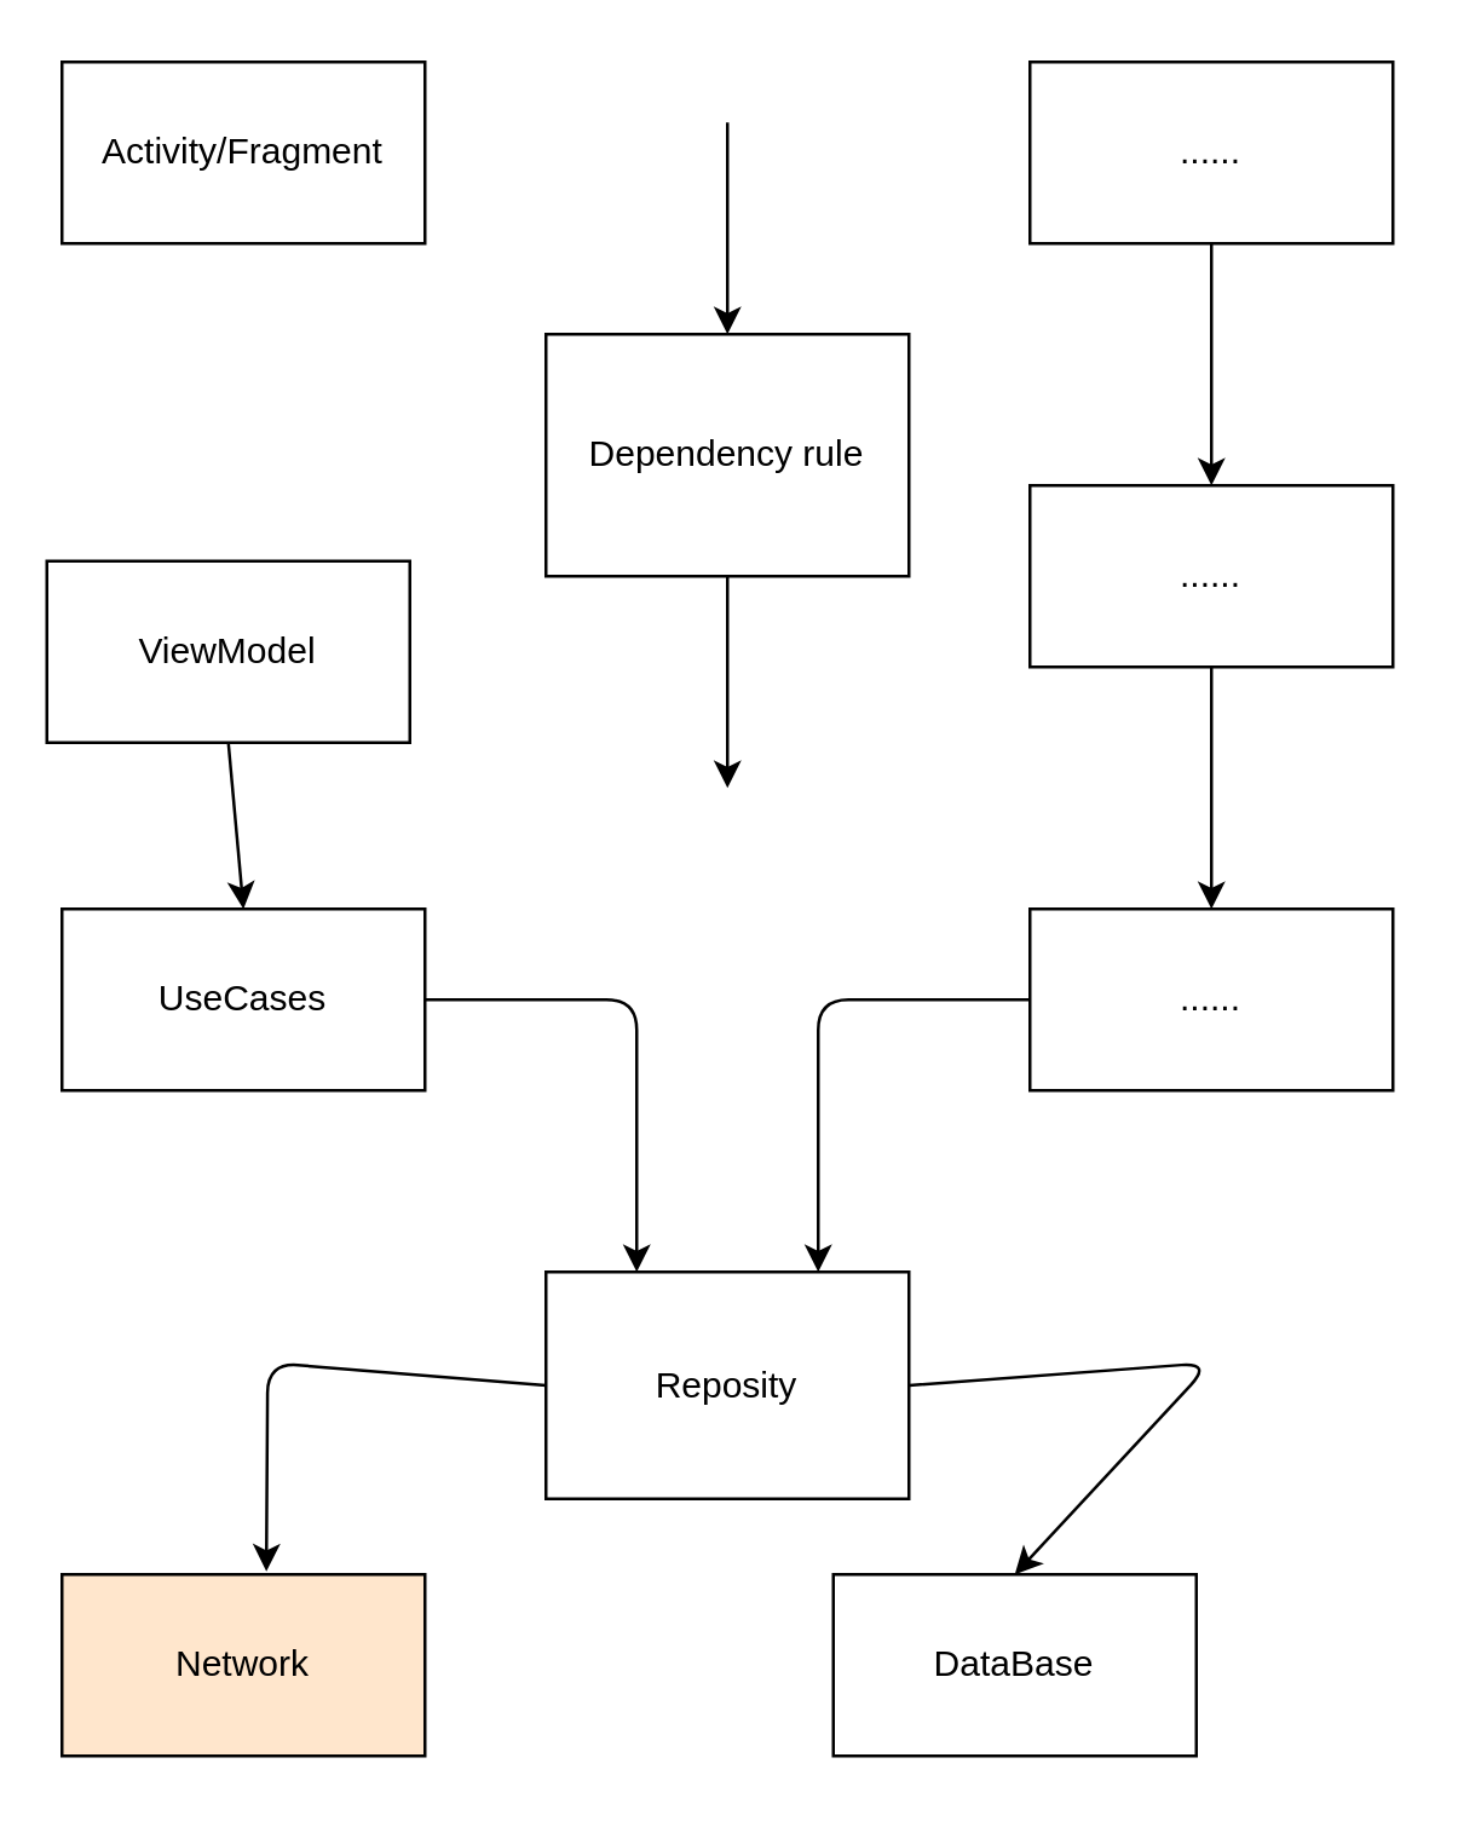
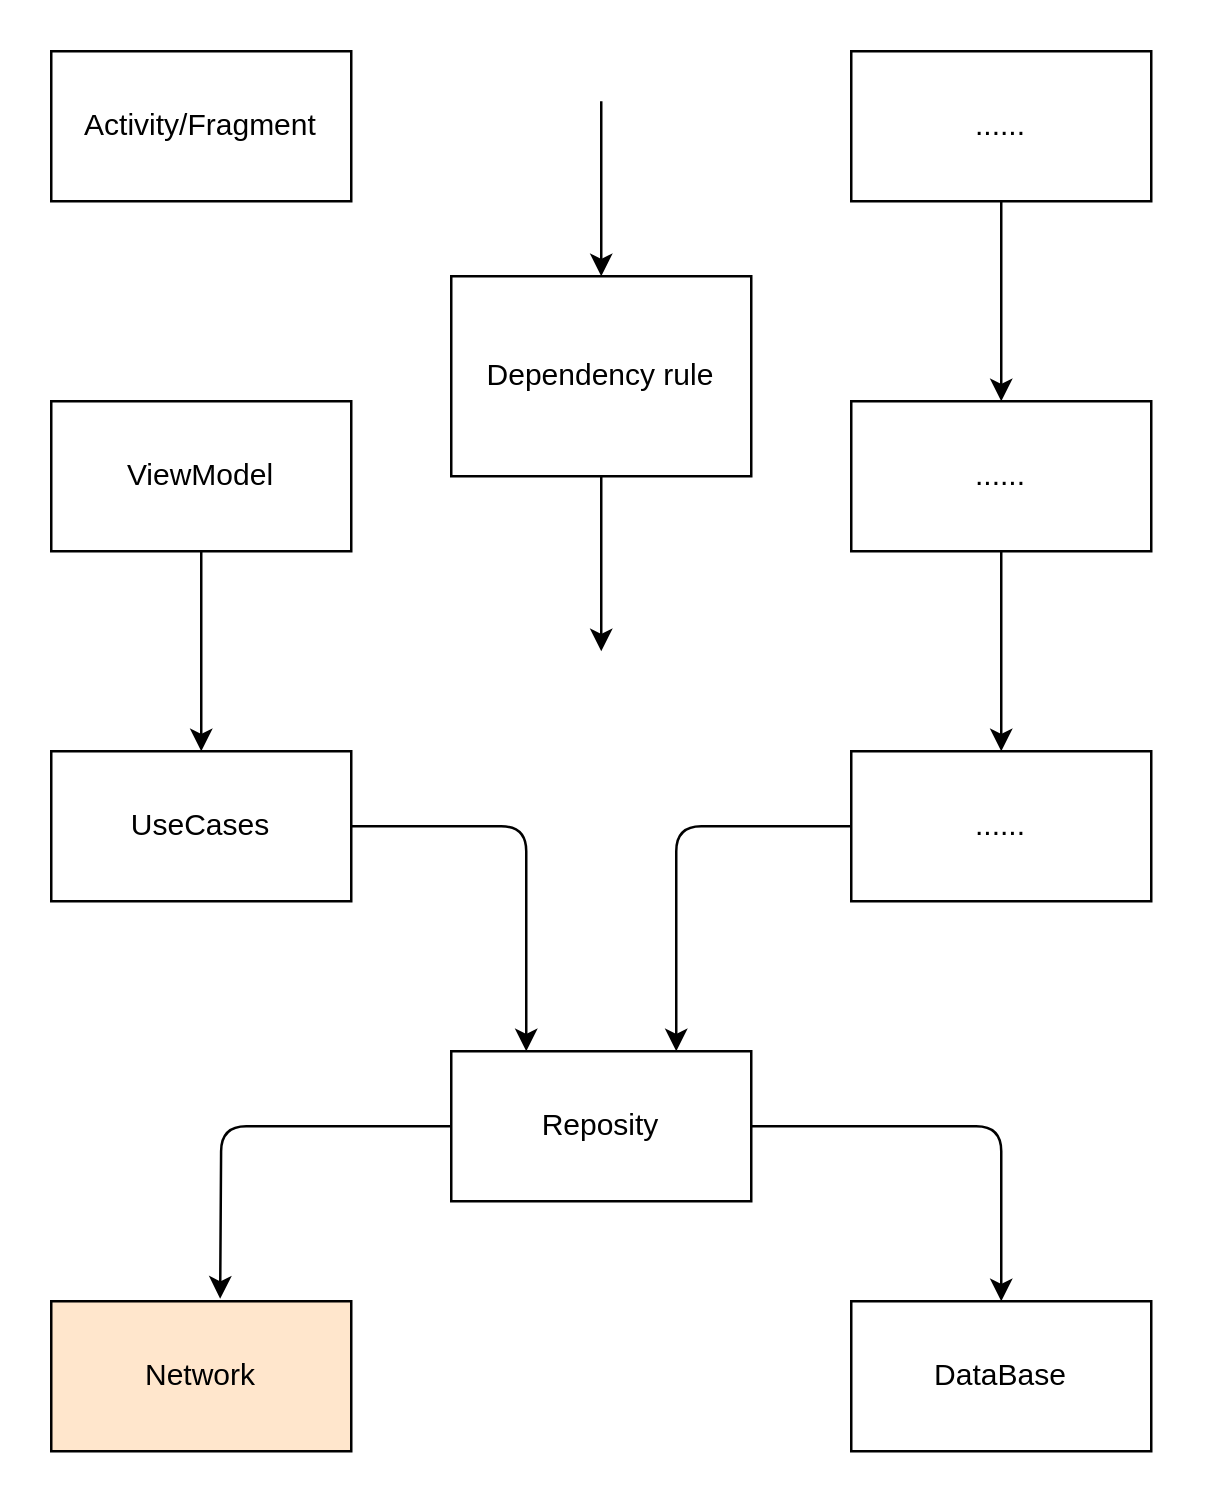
  <mxCell id="0" />
  <mxCell id="1" parent="0" />
  <mxCell id="2" value="Network" style="rounded=0;whiteSpace=wrap;html=1;fillColor=#ffe6cc;" vertex="1" parent="1"><mxGeometry x="20" y="520" width="120" height="60" as="geometry" /></mxCell>
- <mxCell id="3" value="DataBase" style="rounded=0;whiteSpace=wrap;html=1;" vertex="1" parent="1"><mxGeometry x="275" y="520" width="120" height="60" as="geometry" /></mxCell>
- <mxCell id="4" value="Reposity" style="rounded=0;whiteSpace=wrap;html=1;" vertex="1" parent="1"><mxGeometry x="180" y="420" width="120" height="75" as="geometry" /></mxCell>
+ <mxCell id="3" value="DataBase" style="rounded=0;whiteSpace=wrap;html=1;" vertex="1" parent="1"><mxGeometry x="340" y="520" width="120" height="60" as="geometry" /></mxCell>
+ <mxCell id="4" value="Reposity" style="rounded=0;whiteSpace=wrap;html=1;" vertex="1" parent="1"><mxGeometry x="180" y="420" width="120" height="60" as="geometry" /></mxCell>
  <mxCell id="5" value="" style="endArrow=classic;html=1;exitX=1;exitY=0.5;exitDx=0;exitDy=0;entryX=0.5;entryY=0;entryDx=0;entryDy=0;" edge="1" parent="1" source="4" target="3"><mxGeometry width="50" height="50" relative="1" as="geometry"><mxPoint x="370" y="410" as="sourcePoint" /><mxPoint x="420" y="360" as="targetPoint" /><Array as="points"><mxPoint x="400" y="450" /></Array></mxGeometry></mxCell>
  <mxCell id="6" value="" style="endArrow=classic;html=1;exitX=0;exitY=0.5;exitDx=0;exitDy=0;entryX=0.563;entryY=-0.017;entryDx=0;entryDy=0;entryPerimeter=0;" edge="1" parent="1" source="4" target="2"><mxGeometry width="50" height="50" relative="1" as="geometry"><mxPoint x="20" y="430" as="sourcePoint" /><mxPoint x="120" y="500" as="targetPoint" /><Array as="points"><mxPoint x="88" y="450" /></Array></mxGeometry></mxCell>
  <mxCell id="7" value="UseCases" style="rounded=0;whiteSpace=wrap;html=1;" vertex="1" parent="1"><mxGeometry x="20" y="300" width="120" height="60" as="geometry" /></mxCell>
  <mxCell id="8" value="......" style="rounded=0;whiteSpace=wrap;html=1;" vertex="1" parent="1"><mxGeometry x="340" y="300" width="120" height="60" as="geometry" /></mxCell>
  <mxCell id="9" value="" style="endArrow=classic;html=1;exitX=0;exitY=0.5;exitDx=0;exitDy=0;entryX=0.75;entryY=0;entryDx=0;entryDy=0;" edge="1" parent="1" source="8" target="4"><mxGeometry width="50" height="50" relative="1" as="geometry"><mxPoint x="370" y="410" as="sourcePoint" /><mxPoint x="420" y="360" as="targetPoint" /><Array as="points"><mxPoint x="270" y="330" /></Array></mxGeometry></mxCell>
  <mxCell id="10" value="" style="endArrow=classic;html=1;exitX=1;exitY=0.5;exitDx=0;exitDy=0;entryX=0.25;entryY=0;entryDx=0;entryDy=0;" edge="1" parent="1" source="7" target="4"><mxGeometry width="50" height="50" relative="1" as="geometry"><mxPoint x="370" y="410" as="sourcePoint" /><mxPoint x="420" y="360" as="targetPoint" /><Array as="points"><mxPoint x="210" y="330" /></Array></mxGeometry></mxCell>
  <mxCell id="11" value="......" style="rounded=0;whiteSpace=wrap;html=1;" vertex="1" parent="1"><mxGeometry x="340" y="160" width="120" height="60" as="geometry" /></mxCell>
- <mxCell id="12" value="ViewModel" style="rounded=0;whiteSpace=wrap;html=1;" vertex="1" parent="1"><mxGeometry x="15" y="185" width="120" height="60" as="geometry" /></mxCell>
+ <mxCell id="12" value="ViewModel" style="rounded=0;whiteSpace=wrap;html=1;" vertex="1" parent="1"><mxGeometry x="20" y="160" width="120" height="60" as="geometry" /></mxCell>
  <mxCell id="13" value="&lt;span&gt;Activity/Fragment&lt;/span&gt;" style="rounded=0;whiteSpace=wrap;html=1;" vertex="1" parent="1"><mxGeometry x="20" y="20" width="120" height="60" as="geometry" /></mxCell>
  <mxCell id="14" value="......" style="rounded=0;whiteSpace=wrap;html=1;" vertex="1" parent="1"><mxGeometry x="340" y="20" width="120" height="60" as="geometry" /></mxCell>
  <mxCell id="15" value="" style="endArrow=classic;html=1;exitX=0.5;exitY=1;exitDx=0;exitDy=0;entryX=0.5;entryY=0;entryDx=0;entryDy=0;" edge="1" parent="1" source="14" target="11"><mxGeometry width="50" height="50" relative="1" as="geometry"><mxPoint x="370" y="180" as="sourcePoint" /><mxPoint x="420" y="130" as="targetPoint" /></mxGeometry></mxCell>
  <mxCell id="16" value="" style="endArrow=classic;html=1;exitX=0.5;exitY=1;exitDx=0;exitDy=0;entryX=0.5;entryY=0;entryDx=0;entryDy=0;" edge="1" parent="1" source="12" target="7"><mxGeometry width="50" height="50" relative="1" as="geometry"><mxPoint x="370" y="180" as="sourcePoint" /><mxPoint x="420" y="130" as="targetPoint" /></mxGeometry></mxCell>
  <mxCell id="17" value="" style="endArrow=classic;html=1;exitX=0.5;exitY=1;exitDx=0;exitDy=0;entryX=0.5;entryY=0;entryDx=0;entryDy=0;" edge="1" parent="1" source="11" target="8"><mxGeometry width="50" height="50" relative="1" as="geometry"><mxPoint x="370" y="180" as="sourcePoint" /><mxPoint x="420" y="130" as="targetPoint" /></mxGeometry></mxCell>
  <mxCell id="18" value="Dependency rule" style="whiteSpace=wrap;html=1;rounded=0;" vertex="1" parent="1"><mxGeometry x="180" y="110" width="120" height="80" as="geometry" /></mxCell>
  <mxCell id="19" value="" style="endArrow=classic;html=1;exitX=0.5;exitY=1;exitDx=0;exitDy=0;" edge="1" parent="1" source="18"><mxGeometry width="50" height="50" relative="1" as="geometry"><mxPoint x="370" y="180" as="sourcePoint" /><mxPoint x="240" y="260" as="targetPoint" /></mxGeometry></mxCell>
  <mxCell id="20" value="" style="endArrow=classic;html=1;entryX=0.5;entryY=0;entryDx=0;entryDy=0;" edge="1" parent="1" target="18"><mxGeometry width="50" height="50" relative="1" as="geometry"><mxPoint x="240" y="40" as="sourcePoint" /><mxPoint x="420" y="130" as="targetPoint" /></mxGeometry></mxCell>
